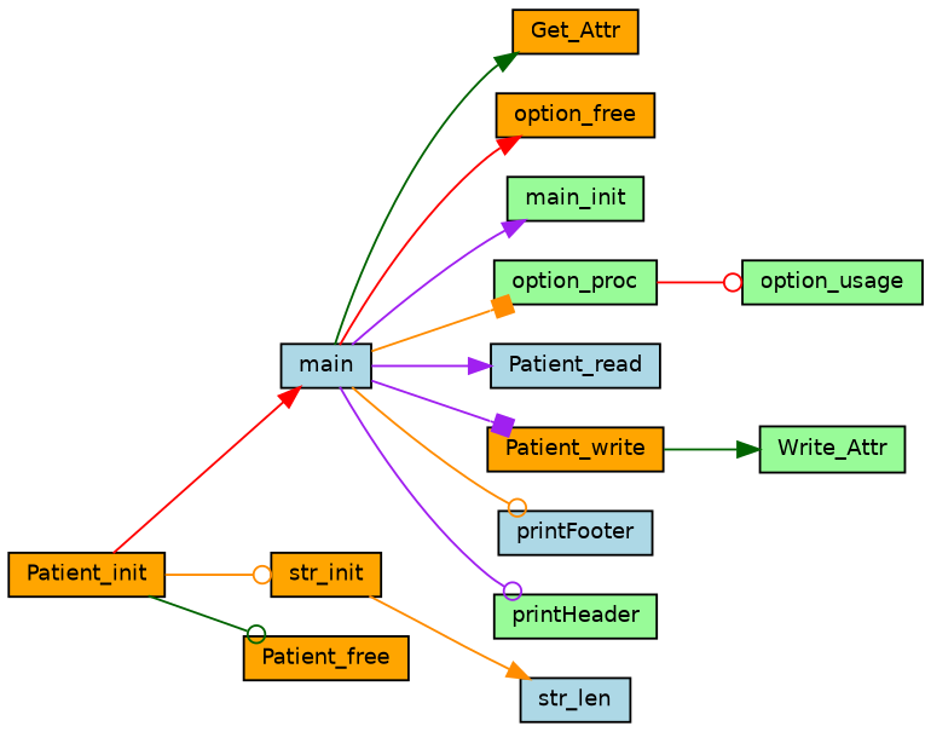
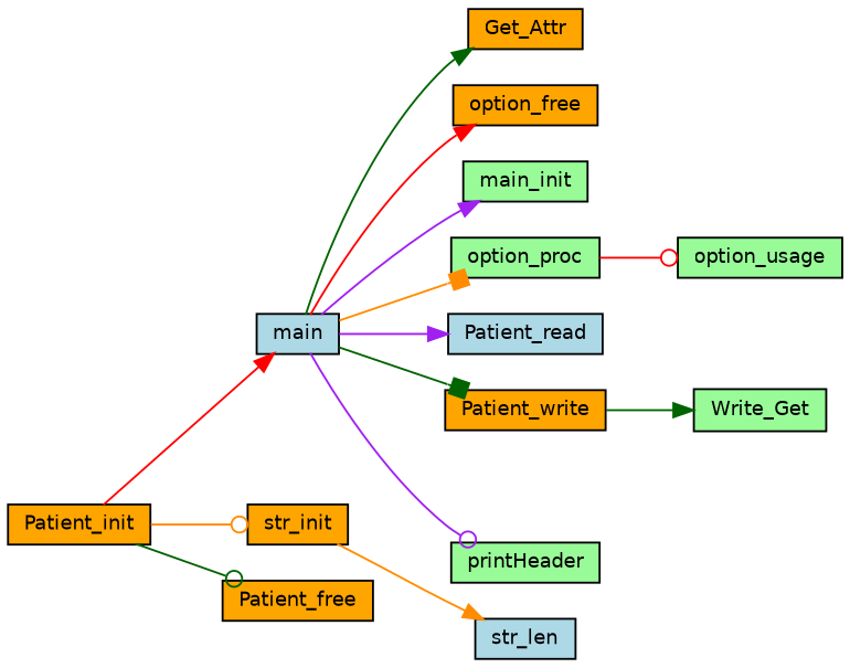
  digraph {
    rankdir=LR
    node [color=black fillcolor=orange fontname=Helvetica fontsize=10 shape=record style=filled]
    edge [arrowhead=normal color=purple fontname=Helvetica fontsize=10 labelfontname=Helvetica labelfontsize=10 style=solid]
    n1 [fillcolor=lightblue fontcolor=black height=0.2 label=main width=0.4]
    n2 [height=0.2 label=Get_Attr width=0.4]
    n3 [height=0.2 label=option_free width=0.4]
    n4 [fillcolor=palegreen height=0.2 label=main_init width=0.4]
    n5 [fillcolor=palegreen height=0.2 label=option_proc width=0.4]
    n6 [fillcolor=lightblue height=0.2 label=Patient_read width=0.4]
    n7 [height=0.2 label=Patient_write width=0.4]
-   n8 [fillcolor=lightblue height=0.2 label=printFooter width=0.4]
    n9 [fillcolor=palegreen height=0.2 label=printHeader width=0.4]
    n10 [fillcolor=palegreen height=0.2 label=option_usage width=0.4]
    n11 [height=0.2 label=Patient_init width=0.4]
    n12 [height=0.2 label=str_init width=0.4]
    n13 [height=0.2 label=Patient_free width=0.4]
-   n14 [fillcolor=palegreen height=0.2 label=Write_Attr width=0.4]
+   n14 [fillcolor=palegreen height=0.2 label=Write_Get width=0.4]
    n15 [fillcolor=lightblue height=0.2 label=str_len width=0.4]
    n1 -> n2 [color=darkgreen]
    n1 -> n3 [color=red]
    n1 -> n4
    n1 -> n5 [arrowhead=box color=darkorange]
    n1 -> n6
-   n1 -> n7 [arrowhead=box]
-   n1 -> n8 [arrowhead=odot color=darkorange]
+   n1 -> n7 [arrowhead=box color=darkgreen]
    n1 -> n9 [arrowhead=odot]
    n5 -> n10 [arrowhead=odot color=red]
    n7 -> n14 [color=darkgreen]
    n11 -> n1 [color=red]
    n11 -> n12 [arrowhead=odot color=darkorange]
    n11 -> n13 [arrowhead=odot color=darkgreen]
    n12 -> n15 [color=darkorange]
  }
